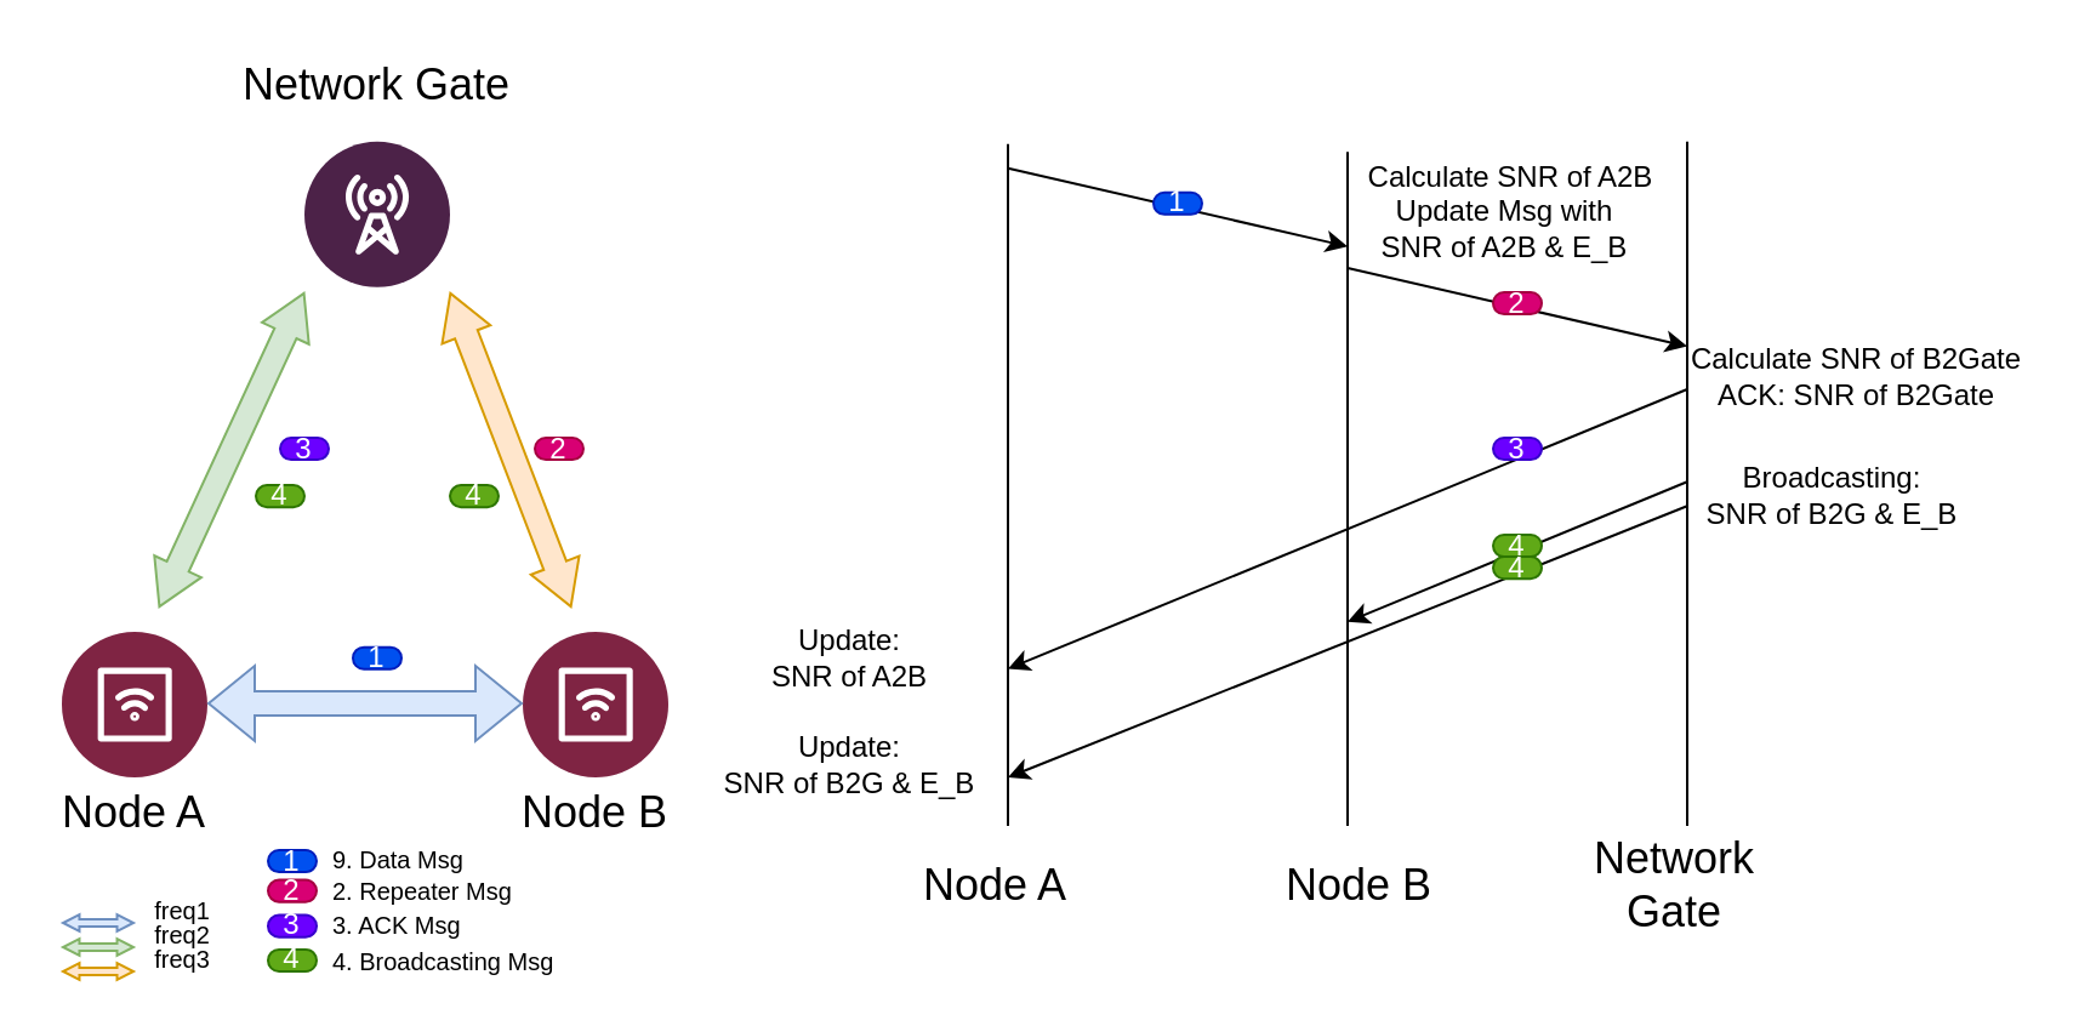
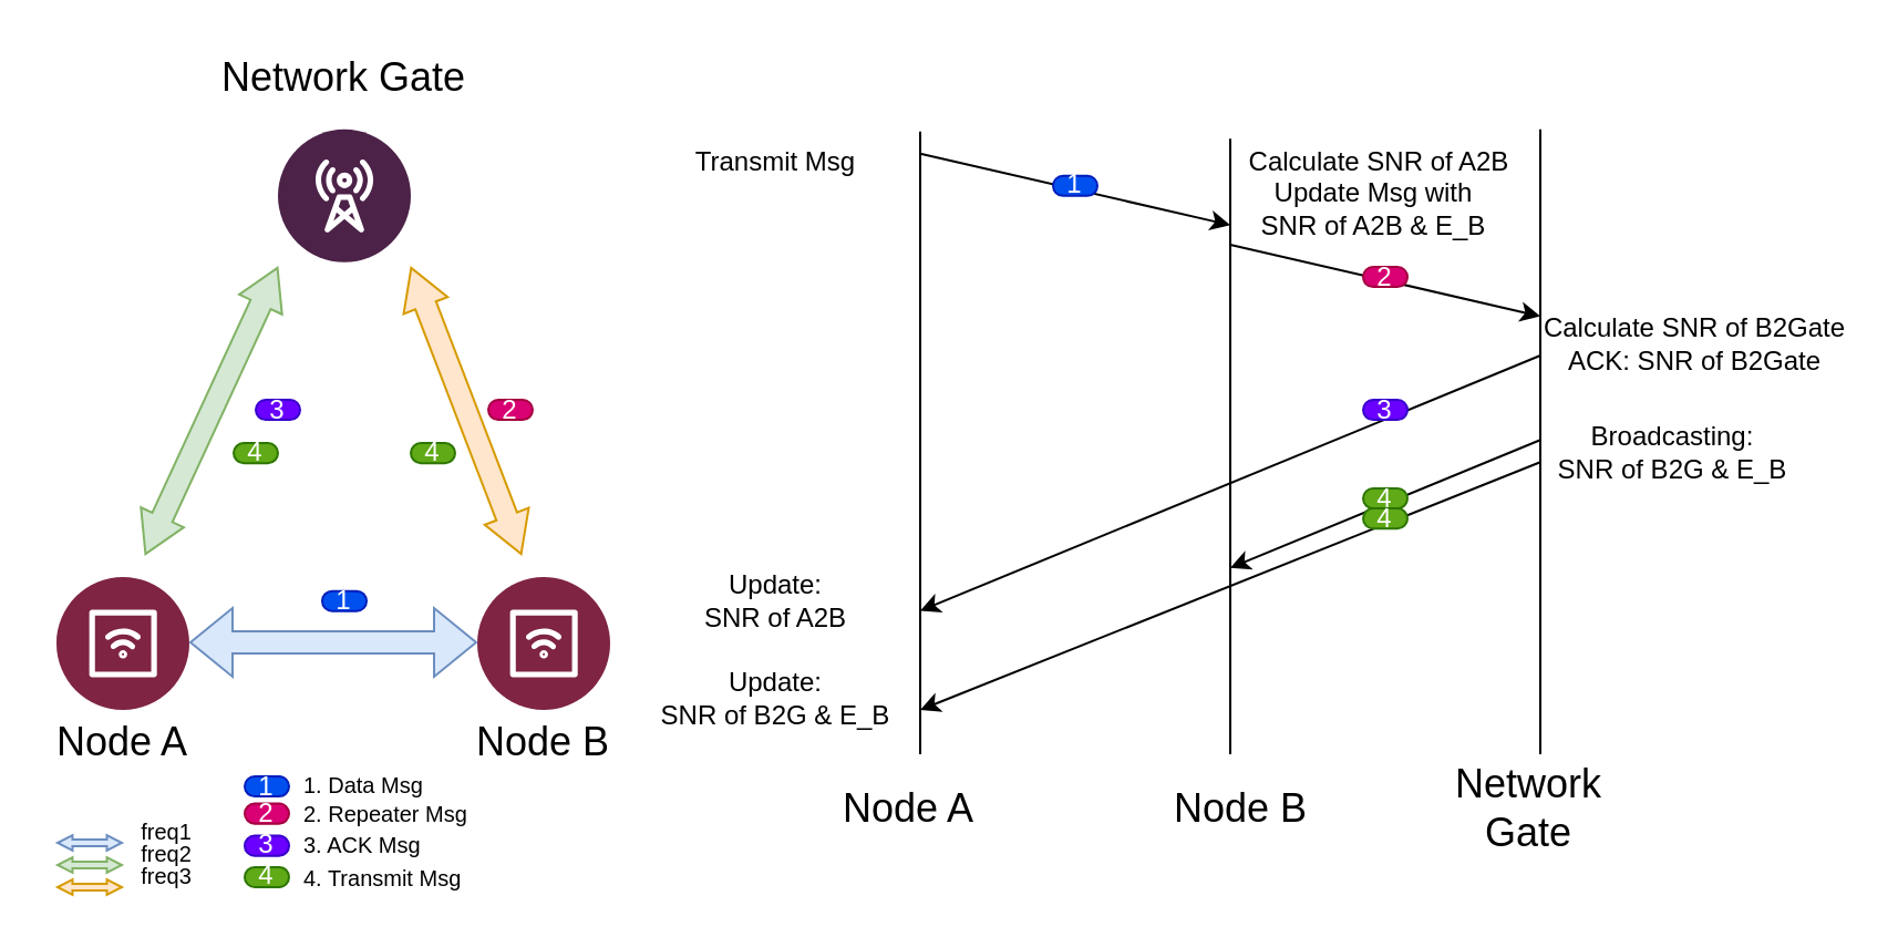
  <mxCell id="0" />
  <mxCell id="1" parent="0" />
  <mxCell id="2" value="" style="verticalLabelPosition=bottom;aspect=fixed;html=1;shape=mxgraph.salesforce.iot2;" vertex="1" parent="1"><mxGeometry x="25" y="260" width="60" height="60" as="geometry" /></mxCell>
  <mxCell id="3" value="" style="verticalLabelPosition=bottom;aspect=fixed;html=1;shape=mxgraph.salesforce.iot2;" vertex="1" parent="1"><mxGeometry x="215" y="260" width="60" height="60" as="geometry" /></mxCell>
  <mxCell id="4" value="" style="shape=flexArrow;endArrow=classic;startArrow=classic;html=1;rounded=0;fillColor=#dae8fc;strokeColor=#6c8ebf;" edge="1" parent="1"><mxGeometry width="100" height="100" relative="1" as="geometry"><mxPoint x="85" y="289.5" as="sourcePoint" /><mxPoint x="215" y="289.5" as="targetPoint" /></mxGeometry></mxCell>
  <mxCell id="5" value="&lt;span style=&quot;font-size: 18px;&quot;&gt;Node A&lt;/span&gt;" style="text;html=1;align=center;verticalAlign=middle;whiteSpace=wrap;rounded=0;" vertex="1" parent="1"><mxGeometry x="375" y="350" width="70" height="30" as="geometry" /></mxCell>
  <mxCell id="6" value="&lt;span style=&quot;font-size: 18px;&quot;&gt;Node B&lt;/span&gt;" style="text;html=1;align=center;verticalAlign=middle;whiteSpace=wrap;rounded=0;" vertex="1" parent="1"><mxGeometry x="525" y="350" width="70" height="30" as="geometry" /></mxCell>
  <mxCell id="7" value="" style="endArrow=classic;html=1;rounded=0;" edge="1" parent="1"><mxGeometry width="50" height="50" relative="1" as="geometry"><mxPoint x="415" y="68.87" as="sourcePoint" /><mxPoint x="555" y="101.13" as="targetPoint" /></mxGeometry></mxCell>
  <mxCell id="8" value="" style="endArrow=classic;html=1;rounded=0;exitX=0;exitY=0.75;exitDx=0;exitDy=0;" edge="1" parent="1"><mxGeometry width="50" height="50" relative="1" as="geometry"><mxPoint x="695" y="160" as="sourcePoint" /><mxPoint x="415" y="275.24" as="targetPoint" /></mxGeometry></mxCell>
  <mxCell id="9" value="" style="endArrow=none;html=1;rounded=0;" edge="1" parent="1"><mxGeometry width="50" height="50" relative="1" as="geometry"><mxPoint x="415" y="340" as="sourcePoint" /><mxPoint x="415" y="58.87" as="targetPoint" /></mxGeometry></mxCell>
  <mxCell id="10" value="" style="endArrow=none;html=1;rounded=0;" edge="1" parent="1"><mxGeometry width="50" height="50" relative="1" as="geometry"><mxPoint x="555" y="340" as="sourcePoint" /><mxPoint x="555" y="62.07" as="targetPoint" /><Array as="points"><mxPoint x="555" y="184.33" /></Array></mxGeometry></mxCell>
  <mxCell id="11" value="1" style="html=1;dashed=0;whiteSpace=wrap;shape=mxgraph.dfd.start;fillColor=#0050ef;strokeColor=#001DBC;fontColor=#ffffff;" vertex="1" parent="1"><mxGeometry x="475" y="78.87" width="20" height="9.06" as="geometry" /></mxCell>
  <mxCell id="12" value="3" style="html=1;dashed=0;whiteSpace=wrap;shape=mxgraph.dfd.start;fillColor=#6a00ff;strokeColor=#3700CC;fontColor=#ffffff;" vertex="1" parent="1"><mxGeometry x="615" y="180" width="20" height="9.06" as="geometry" /></mxCell>
  <mxCell id="13" value="Update:&lt;div&gt;&lt;span style=&quot;background-color: transparent; color: light-dark(rgb(0, 0, 0), rgb(255, 255, 255));&quot;&gt;SNR of A2B&lt;/span&gt;&lt;/div&gt;" style="text;html=1;align=center;verticalAlign=middle;whiteSpace=wrap;rounded=0;fontSize=12;" vertex="1" parent="1"><mxGeometry x="295" y="255.86" width="110" height="30" as="geometry" /></mxCell>
+ <mxCell id="14" value="Transmit Msg" style="text;html=1;align=center;verticalAlign=middle;whiteSpace=wrap;rounded=0;fontSize=12;" vertex="1" parent="1"><mxGeometry x="305" y="57.93" width="90" height="30" as="geometry" /></mxCell>
  <mxCell id="15" value="" style="endArrow=none;html=1;rounded=0;" edge="1" parent="1"><mxGeometry width="50" height="50" relative="1" as="geometry"><mxPoint x="695" y="340" as="sourcePoint" /><mxPoint x="695" y="57.93" as="targetPoint" /></mxGeometry></mxCell>
  <mxCell id="16" value="" style="endArrow=classic;html=1;rounded=0;" edge="1" parent="1"><mxGeometry width="50" height="50" relative="1" as="geometry"><mxPoint x="555" y="110" as="sourcePoint" /><mxPoint x="695" y="142.26" as="targetPoint" /></mxGeometry></mxCell>
  <mxCell id="17" value="&lt;span style=&quot;font-size: 18px;&quot;&gt;Network&lt;/span&gt;&lt;div&gt;&lt;span style=&quot;font-size: 18px;&quot;&gt;Gate&lt;/span&gt;&lt;/div&gt;" style="text;html=1;align=center;verticalAlign=middle;whiteSpace=wrap;rounded=0;" vertex="1" parent="1"><mxGeometry x="655" y="350" width="70" height="30" as="geometry" /></mxCell>
  <mxCell id="18" value="" style="endArrow=classic;html=1;rounded=0;" edge="1" parent="1"><mxGeometry width="50" height="50" relative="1" as="geometry"><mxPoint x="695" y="198.12" as="sourcePoint" /><mxPoint x="555" y="255.86" as="targetPoint" /></mxGeometry></mxCell>
  <mxCell id="19" value="&lt;div&gt;&lt;span style=&quot;background-color: transparent; color: light-dark(rgb(0, 0, 0), rgb(255, 255, 255));&quot;&gt;Update Msg with&lt;/span&gt;&lt;/div&gt;&lt;div&gt;&lt;span style=&quot;background-color: transparent; color: light-dark(rgb(0, 0, 0), rgb(255, 255, 255));&quot;&gt;SNR of A2B &amp;amp; E_B&lt;/span&gt;&lt;/div&gt;" style="text;html=1;align=center;verticalAlign=middle;whiteSpace=wrap;rounded=0;fontSize=12;" vertex="1" parent="1"><mxGeometry x="565" y="78.87" width="110" height="30" as="geometry" /></mxCell>
  <mxCell id="20" value="2" style="html=1;dashed=0;whiteSpace=wrap;shape=mxgraph.dfd.start;fillColor=#d80073;strokeColor=#A50040;fontColor=#ffffff;" vertex="1" parent="1"><mxGeometry x="615" y="120" width="20" height="9.06" as="geometry" /></mxCell>
  <mxCell id="21" value="4" style="html=1;dashed=0;whiteSpace=wrap;shape=mxgraph.dfd.start;fillColor=#60a917;strokeColor=#2D7600;fontColor=#ffffff;" vertex="1" parent="1"><mxGeometry x="615" y="220" width="20" height="9.06" as="geometry" /></mxCell>
  <mxCell id="22" value="&lt;div&gt;Calculate SNR of B2Gate&lt;/div&gt;ACK: SNR of B2Gate" style="text;html=1;align=center;verticalAlign=middle;whiteSpace=wrap;rounded=0;fontSize=12;" vertex="1" parent="1"><mxGeometry x="695" y="140" width="140" height="30" as="geometry" /></mxCell>
  <mxCell id="23" value="&lt;div&gt;Calculate SNR of A2B&lt;/div&gt;" style="text;html=1;align=center;verticalAlign=middle;whiteSpace=wrap;rounded=0;fontSize=12;" vertex="1" parent="1"><mxGeometry x="560" y="57.93" width="125" height="30" as="geometry" /></mxCell>
  <mxCell id="24" value="Broadcasting:&lt;div&gt;SNR of B2G &amp;amp; E_B&lt;/div&gt;" style="text;html=1;align=center;verticalAlign=middle;whiteSpace=wrap;rounded=0;fontSize=12;" vertex="1" parent="1"><mxGeometry x="695" y="189.06" width="120" height="30" as="geometry" /></mxCell>
  <mxCell id="25" value="" style="endArrow=classic;html=1;rounded=0;" edge="1" parent="1"><mxGeometry width="50" height="50" relative="1" as="geometry"><mxPoint x="695" y="208.12" as="sourcePoint" /><mxPoint x="415" y="320" as="targetPoint" /></mxGeometry></mxCell>
  <mxCell id="26" value="4" style="html=1;dashed=0;whiteSpace=wrap;shape=mxgraph.dfd.start;fillColor=#60a917;strokeColor=#2D7600;fontColor=#ffffff;" vertex="1" parent="1"><mxGeometry x="615" y="229.06" width="20" height="9.06" as="geometry" /></mxCell>
  <mxCell id="27" value="" style="verticalLabelPosition=bottom;aspect=fixed;html=1;shape=mxgraph.salesforce.communications2;" vertex="1" parent="1"><mxGeometry x="125" y="57.93" width="60" height="60" as="geometry" /></mxCell>
  <mxCell id="28" value="" style="shape=flexArrow;endArrow=classic;startArrow=classic;html=1;rounded=0;startWidth=10.286;startSize=5.714;endWidth=10.286;endSize=5.714;fillColor=#d5e8d4;strokeColor=#82b366;" edge="1" parent="1"><mxGeometry width="100" height="100" relative="1" as="geometry"><mxPoint x="65" y="250" as="sourcePoint" /><mxPoint x="125" y="120" as="targetPoint" /></mxGeometry></mxCell>
  <mxCell id="29" value="" style="shape=flexArrow;endArrow=classic;startArrow=classic;html=1;rounded=0;startWidth=10.286;startSize=5.714;endWidth=10.286;endSize=5.714;fillColor=#ffe6cc;strokeColor=#d79b00;" edge="1" parent="1"><mxGeometry width="100" height="100" relative="1" as="geometry"><mxPoint x="235" y="250" as="sourcePoint" /><mxPoint x="185" y="120" as="targetPoint" /></mxGeometry></mxCell>
  <mxCell id="30" value="" style="shape=flexArrow;endArrow=classic;startArrow=classic;html=1;rounded=0;startWidth=2.742;startSize=1.912;endWidth=2.742;endSize=1.912;fillColor=#dae8fc;strokeColor=#6c8ebf;width=3.04;" edge="1" parent="1"><mxGeometry width="100" height="100" relative="1" as="geometry"><mxPoint x="25" y="380" as="sourcePoint" /><mxPoint x="55" y="380" as="targetPoint" /></mxGeometry></mxCell>
  <mxCell id="31" value="" style="shape=flexArrow;endArrow=classic;startArrow=classic;html=1;rounded=0;startWidth=2.742;startSize=1.912;endWidth=2.742;endSize=1.912;fillColor=#d5e8d4;strokeColor=#82b366;width=3.04;" edge="1" parent="1"><mxGeometry width="100" height="100" relative="1" as="geometry"><mxPoint x="25" y="390" as="sourcePoint" /><mxPoint x="55" y="390" as="targetPoint" /></mxGeometry></mxCell>
  <mxCell id="32" value="" style="shape=flexArrow;endArrow=classic;startArrow=classic;html=1;rounded=0;startWidth=2.742;startSize=1.912;endWidth=2.742;endSize=1.912;fillColor=#ffe6cc;strokeColor=#d79b00;width=3.04;" edge="1" parent="1"><mxGeometry width="100" height="100" relative="1" as="geometry"><mxPoint x="25" y="400" as="sourcePoint" /><mxPoint x="55" y="400" as="targetPoint" /></mxGeometry></mxCell>
  <mxCell id="33" value="&lt;span style=&quot;font-size: 10px;&quot;&gt;freq1&lt;/span&gt;" style="text;html=1;align=center;verticalAlign=middle;whiteSpace=wrap;rounded=0;" vertex="1" parent="1"><mxGeometry x="65" y="370" width="20" height="10" as="geometry" /></mxCell>
  <mxCell id="34" value="&lt;span style=&quot;font-size: 10px;&quot;&gt;freq2&lt;/span&gt;" style="text;html=1;align=center;verticalAlign=middle;whiteSpace=wrap;rounded=0;" vertex="1" parent="1"><mxGeometry x="65" y="380" width="20" height="10" as="geometry" /></mxCell>
  <mxCell id="35" value="&lt;span style=&quot;font-size: 10px;&quot;&gt;freq3&lt;/span&gt;" style="text;html=1;align=center;verticalAlign=middle;whiteSpace=wrap;rounded=0;" vertex="1" parent="1"><mxGeometry x="65" y="390" width="20" height="10" as="geometry" /></mxCell>
  <mxCell id="36" value="&lt;span style=&quot;font-size: 18px;&quot;&gt;Node A&lt;/span&gt;" style="text;html=1;align=center;verticalAlign=middle;whiteSpace=wrap;rounded=0;" vertex="1" parent="1"><mxGeometry x="20" y="320" width="70" height="30" as="geometry" /></mxCell>
  <mxCell id="37" value="&lt;span style=&quot;font-size: 18px;&quot;&gt;Node B&lt;/span&gt;" style="text;html=1;align=center;verticalAlign=middle;whiteSpace=wrap;rounded=0;" vertex="1" parent="1"><mxGeometry x="210" y="320" width="70" height="30" as="geometry" /></mxCell>
  <mxCell id="38" value="&lt;span style=&quot;font-size: 18px;&quot;&gt;Network&amp;nbsp;&lt;/span&gt;&lt;span style=&quot;font-size: 18px; background-color: transparent; color: light-dark(rgb(0, 0, 0), rgb(255, 255, 255));&quot;&gt;Gate&lt;/span&gt;" style="text;html=1;align=center;verticalAlign=middle;whiteSpace=wrap;rounded=0;" vertex="1" parent="1"><mxGeometry x="90" y="20" width="130" height="30" as="geometry" /></mxCell>
  <mxCell id="39" value="1" style="html=1;dashed=0;whiteSpace=wrap;shape=mxgraph.dfd.start;fillColor=#0050ef;strokeColor=#001DBC;fontColor=#ffffff;" vertex="1" parent="1"><mxGeometry x="145" y="266.33" width="20" height="9.06" as="geometry" /></mxCell>
  <mxCell id="40" value="2" style="html=1;dashed=0;whiteSpace=wrap;shape=mxgraph.dfd.start;fillColor=#d80073;strokeColor=#A50040;fontColor=#ffffff;" vertex="1" parent="1"><mxGeometry x="220" y="180" width="20" height="9.06" as="geometry" /></mxCell>
  <mxCell id="41" value="3" style="html=1;dashed=0;whiteSpace=wrap;shape=mxgraph.dfd.start;fillColor=#6a00ff;strokeColor=#3700CC;fontColor=#ffffff;" vertex="1" parent="1"><mxGeometry x="115" y="180" width="20" height="9.06" as="geometry" /></mxCell>
  <mxCell id="42" value="4" style="html=1;dashed=0;whiteSpace=wrap;shape=mxgraph.dfd.start;fillColor=#60a917;strokeColor=#2D7600;fontColor=#ffffff;" vertex="1" parent="1"><mxGeometry x="105" y="199.53" width="20" height="9.06" as="geometry" /></mxCell>
  <mxCell id="43" value="4" style="html=1;dashed=0;whiteSpace=wrap;shape=mxgraph.dfd.start;fillColor=#60a917;strokeColor=#2D7600;fontColor=#ffffff;" vertex="1" parent="1"><mxGeometry x="185" y="199.53" width="20" height="9.06" as="geometry" /></mxCell>
  <mxCell id="44" value="3" style="html=1;dashed=0;whiteSpace=wrap;shape=mxgraph.dfd.start;fillColor=#6a00ff;strokeColor=#3700CC;fontColor=#ffffff;" vertex="1" parent="1"><mxGeometry x="110" y="376.79" width="20" height="9.06" as="geometry" /></mxCell>
  <mxCell id="45" value="2" style="html=1;dashed=0;whiteSpace=wrap;shape=mxgraph.dfd.start;fillColor=#d80073;strokeColor=#A50040;fontColor=#ffffff;" vertex="1" parent="1"><mxGeometry x="110" y="362.26" width="20" height="9.06" as="geometry" /></mxCell>
  <mxCell id="46" value="4" style="html=1;dashed=0;whiteSpace=wrap;shape=mxgraph.dfd.start;fillColor=#60a917;strokeColor=#2D7600;fontColor=#ffffff;" vertex="1" parent="1"><mxGeometry x="110" y="390.94" width="20" height="9.06" as="geometry" /></mxCell>
- <mxCell id="47" value="&lt;span style=&quot;font-size: 10px;&quot;&gt;9. Data Msg&lt;/span&gt;" style="text;html=1;align=left;verticalAlign=middle;whiteSpace=wrap;rounded=0;" vertex="1" parent="1"><mxGeometry x="135" y="349.06" width="70" height="10" as="geometry" /></mxCell>
+ <mxCell id="47" value="&lt;span style=&quot;font-size: 10px;&quot;&gt;1. Data Msg&lt;/span&gt;" style="text;html=1;align=left;verticalAlign=middle;whiteSpace=wrap;rounded=0;" vertex="1" parent="1"><mxGeometry x="135" y="349.06" width="70" height="10" as="geometry" /></mxCell>
  <mxCell id="48" value="&lt;span style=&quot;font-size: 10px;&quot;&gt;2. Repeater Msg&lt;/span&gt;" style="text;html=1;align=left;verticalAlign=middle;whiteSpace=wrap;rounded=0;" vertex="1" parent="1"><mxGeometry x="135" y="362.26" width="80" height="10" as="geometry" /></mxCell>
  <mxCell id="49" value="&lt;span style=&quot;font-size: 10px;&quot;&gt;3. ACK Msg&lt;/span&gt;" style="text;html=1;align=left;verticalAlign=middle;whiteSpace=wrap;rounded=0;" vertex="1" parent="1"><mxGeometry x="135" y="376.32" width="100" height="10" as="geometry" /></mxCell>
  <mxCell id="50" value="1" style="html=1;dashed=0;whiteSpace=wrap;shape=mxgraph.dfd.start;fillColor=#0050ef;strokeColor=#001DBC;fontColor=#ffffff;" vertex="1" parent="1"><mxGeometry x="110" y="350" width="20" height="9.06" as="geometry" /></mxCell>
- <mxCell id="51" value="&lt;span style=&quot;font-size: 10px;&quot;&gt;4. Broadcasting Msg&lt;/span&gt;" style="text;html=1;align=left;verticalAlign=middle;whiteSpace=wrap;rounded=0;" vertex="1" parent="1"><mxGeometry x="135" y="390.94" width="100" height="10" as="geometry" /></mxCell>
+ <mxCell id="51" value="&lt;span style=&quot;font-size: 10px;&quot;&gt;4. Transmit Msg&lt;/span&gt;" style="text;html=1;align=left;verticalAlign=middle;whiteSpace=wrap;rounded=0;" vertex="1" parent="1"><mxGeometry x="135" y="390.94" width="100" height="10" as="geometry" /></mxCell>
  <mxCell id="52" value="Update:&lt;div&gt;&lt;span style=&quot;background-color: transparent; color: light-dark(rgb(0, 0, 0), rgb(255, 255, 255));&quot;&gt;SNR of B2G &amp;amp; E_B&lt;/span&gt;&lt;/div&gt;" style="text;html=1;align=center;verticalAlign=middle;whiteSpace=wrap;rounded=0;fontSize=12;" vertex="1" parent="1"><mxGeometry x="295" y="300" width="110" height="30" as="geometry" /></mxCell>
